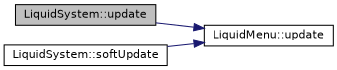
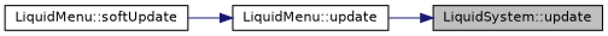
  digraph {
    rankdir=LR
    node [color=black fillcolor=white fontname=Helvetica fontsize=11 shape=record style=filled]
    edge [color=midnightblue fontname=Helvetica fontsize=11 labelfontname=Helvetica labelfontsize=11 style=solid]
    n1 [fillcolor=grey75 fontcolor=black height=0.2 label="LiquidSystem::update" width=0.4]
    n2 [height=0.2 label="LiquidMenu::update" width=0.4]
-   n3 [height=0.2 label="LiquidSystem::softUpdate" width=0.4]
-   n1 -> n2
+   n3 [height=0.2 label="LiquidMenu::softUpdate" width=0.4]
+   n2 -> n1
    n3 -> n2
  }
